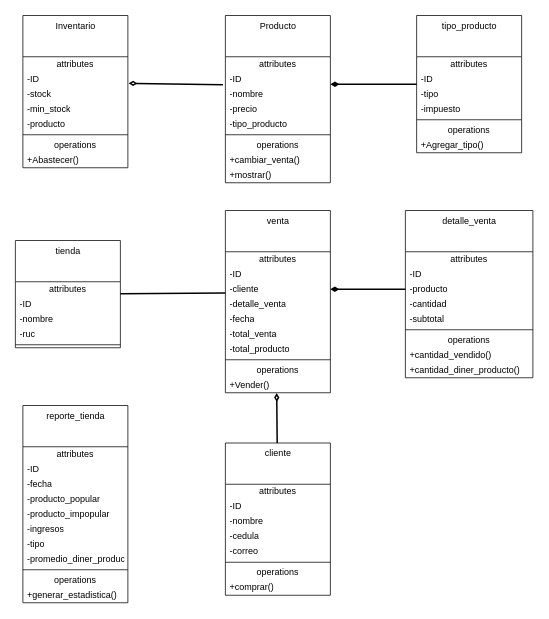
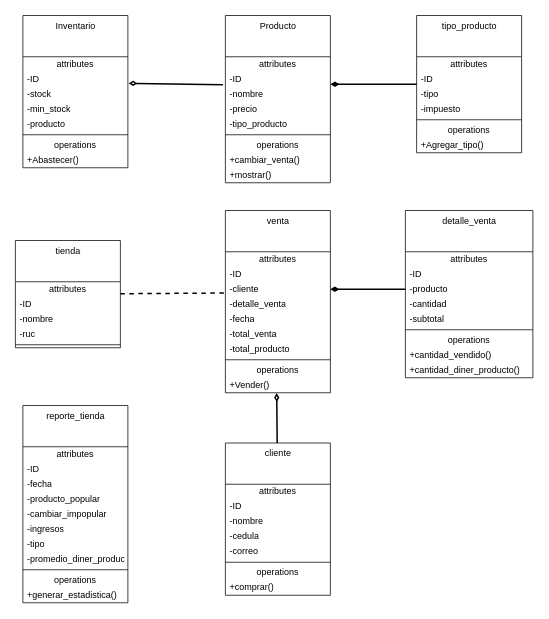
  <mxCell id="0" />
  <mxCell id="1" parent="0" />
  <mxCell id="2" style="edgeStyle=none;html=1;entryX=-0.023;entryY=0.86;entryDx=0;entryDy=0;entryPerimeter=0;endArrow=none;endFill=0;strokeWidth=2;startArrow=diamondThin;startFill=0;exitX=1.007;exitY=-0.23;exitDx=0;exitDy=0;exitPerimeter=0;" parent="1" source="6" target="14" edge="1"><mxGeometry relative="1" as="geometry" /></mxCell>
  <mxCell id="3" value="Inventario" style="swimlane;fontStyle=0;align=center;verticalAlign=top;childLayout=stackLayout;horizontal=1;startSize=55;horizontalStack=0;resizeParent=1;resizeParentMax=0;resizeLast=0;collapsible=0;marginBottom=0;html=1;" parent="1" vertex="1"><mxGeometry x="30" y="20" width="140" height="203" as="geometry" /></mxCell>
  <mxCell id="4" value="attributes" style="text;html=1;strokeColor=none;fillColor=none;align=center;verticalAlign=middle;spacingLeft=4;spacingRight=4;overflow=hidden;rotatable=0;points=[[0,0.5],[1,0.5]];portConstraint=eastwest;" parent="3" vertex="1"><mxGeometry y="55" width="140" height="20" as="geometry" /></mxCell>
  <mxCell id="5" value="-ID" style="text;html=1;strokeColor=none;fillColor=none;align=left;verticalAlign=middle;spacingLeft=4;spacingRight=4;overflow=hidden;rotatable=0;points=[[0,0.5],[1,0.5]];portConstraint=eastwest;" parent="3" vertex="1"><mxGeometry y="75" width="140" height="20" as="geometry" /></mxCell>
  <mxCell id="6" value="-stock" style="text;html=1;strokeColor=none;fillColor=none;align=left;verticalAlign=middle;spacingLeft=4;spacingRight=4;overflow=hidden;rotatable=0;points=[[0,0.5],[1,0.5]];portConstraint=eastwest;" parent="3" vertex="1"><mxGeometry y="95" width="140" height="20" as="geometry" /></mxCell>
  <mxCell id="7" value="-min_stock" style="text;html=1;strokeColor=none;fillColor=none;align=left;verticalAlign=middle;spacingLeft=4;spacingRight=4;overflow=hidden;rotatable=0;points=[[0,0.5],[1,0.5]];portConstraint=eastwest;" parent="3" vertex="1"><mxGeometry y="115" width="140" height="20" as="geometry" /></mxCell>
  <mxCell id="8" value="-producto" style="text;html=1;strokeColor=none;fillColor=none;align=left;verticalAlign=middle;spacingLeft=4;spacingRight=4;overflow=hidden;rotatable=0;points=[[0,0.5],[1,0.5]];portConstraint=eastwest;" vertex="1" parent="3"><mxGeometry y="135" width="140" height="20" as="geometry" /></mxCell>
  <mxCell id="9" value="" style="line;strokeWidth=1;fillColor=none;align=left;verticalAlign=middle;spacingTop=-1;spacingLeft=3;spacingRight=3;rotatable=0;labelPosition=right;points=[];portConstraint=eastwest;" parent="3" vertex="1"><mxGeometry y="155" width="140" height="8" as="geometry" /></mxCell>
  <mxCell id="10" value="operations" style="text;html=1;strokeColor=none;fillColor=none;align=center;verticalAlign=middle;spacingLeft=4;spacingRight=4;overflow=hidden;rotatable=0;points=[[0,0.5],[1,0.5]];portConstraint=eastwest;" parent="3" vertex="1"><mxGeometry y="163" width="140" height="20" as="geometry" /></mxCell>
  <mxCell id="11" value="+Abastecer()" style="text;html=1;strokeColor=none;fillColor=none;align=left;verticalAlign=middle;spacingLeft=4;spacingRight=4;overflow=hidden;rotatable=0;points=[[0,0.5],[1,0.5]];portConstraint=eastwest;" parent="3" vertex="1"><mxGeometry y="183" width="140" height="20" as="geometry" /></mxCell>
  <mxCell id="12" value="Producto" style="swimlane;fontStyle=0;align=center;verticalAlign=top;childLayout=stackLayout;horizontal=1;startSize=55;horizontalStack=0;resizeParent=1;resizeParentMax=0;resizeLast=0;collapsible=0;marginBottom=0;html=1;" parent="1" vertex="1"><mxGeometry x="300" y="20" width="140" height="223" as="geometry" /></mxCell>
  <mxCell id="13" value="attributes" style="text;html=1;strokeColor=none;fillColor=none;align=center;verticalAlign=middle;spacingLeft=4;spacingRight=4;overflow=hidden;rotatable=0;points=[[0,0.5],[1,0.5]];portConstraint=eastwest;" parent="12" vertex="1"><mxGeometry y="55" width="140" height="20" as="geometry" /></mxCell>
  <mxCell id="14" value="-ID" style="text;html=1;strokeColor=none;fillColor=none;align=left;verticalAlign=middle;spacingLeft=4;spacingRight=4;overflow=hidden;rotatable=0;points=[[0,0.5],[1,0.5]];portConstraint=eastwest;" parent="12" vertex="1"><mxGeometry y="75" width="140" height="20" as="geometry" /></mxCell>
  <mxCell id="15" value="-nombre" style="text;html=1;strokeColor=none;fillColor=none;align=left;verticalAlign=middle;spacingLeft=4;spacingRight=4;overflow=hidden;rotatable=0;points=[[0,0.5],[1,0.5]];portConstraint=eastwest;" parent="12" vertex="1"><mxGeometry y="95" width="140" height="20" as="geometry" /></mxCell>
  <mxCell id="16" value="-precio" style="text;html=1;strokeColor=none;fillColor=none;align=left;verticalAlign=middle;spacingLeft=4;spacingRight=4;overflow=hidden;rotatable=0;points=[[0,0.5],[1,0.5]];portConstraint=eastwest;" parent="12" vertex="1"><mxGeometry y="115" width="140" height="20" as="geometry" /></mxCell>
  <mxCell id="17" value="-tipo_producto" style="text;html=1;strokeColor=none;fillColor=none;align=left;verticalAlign=middle;spacingLeft=4;spacingRight=4;overflow=hidden;rotatable=0;points=[[0,0.5],[1,0.5]];portConstraint=eastwest;" vertex="1" parent="12"><mxGeometry y="135" width="140" height="20" as="geometry" /></mxCell>
  <mxCell id="18" value="" style="line;strokeWidth=1;fillColor=none;align=left;verticalAlign=middle;spacingTop=-1;spacingLeft=3;spacingRight=3;rotatable=0;labelPosition=right;points=[];portConstraint=eastwest;" parent="12" vertex="1"><mxGeometry y="155" width="140" height="8" as="geometry" /></mxCell>
  <mxCell id="19" value="operations" style="text;html=1;strokeColor=none;fillColor=none;align=center;verticalAlign=middle;spacingLeft=4;spacingRight=4;overflow=hidden;rotatable=0;points=[[0,0.5],[1,0.5]];portConstraint=eastwest;" parent="12" vertex="1"><mxGeometry y="163" width="140" height="20" as="geometry" /></mxCell>
  <mxCell id="20" value="+cambiar_venta()" style="text;html=1;strokeColor=none;fillColor=none;align=left;verticalAlign=middle;spacingLeft=4;spacingRight=4;overflow=hidden;rotatable=0;points=[[0,0.5],[1,0.5]];portConstraint=eastwest;" parent="12" vertex="1"><mxGeometry y="183" width="140" height="20" as="geometry" /></mxCell>
  <mxCell id="21" value="+mostrar()" style="text;html=1;strokeColor=none;fillColor=none;align=left;verticalAlign=middle;spacingLeft=4;spacingRight=4;overflow=hidden;rotatable=0;points=[[0,0.5],[1,0.5]];portConstraint=eastwest;" vertex="1" parent="12"><mxGeometry y="203" width="140" height="20" as="geometry" /></mxCell>
- <mxCell id="22" style="edgeStyle=none;html=1;entryX=0;entryY=-0.25;entryDx=0;entryDy=0;entryPerimeter=0;strokeWidth=2;endArrow=none;endFill=0;startArrow=none;startFill=0;" parent="1" source="23" target="33" edge="1"><mxGeometry relative="1" as="geometry" /></mxCell>
+ <mxCell id="22" style="edgeStyle=none;html=1;entryX=0;entryY=-0.25;entryDx=0;entryDy=0;entryPerimeter=0;strokeWidth=2;endArrow=none;endFill=0;startArrow=none;startFill=0;dashed=1;" parent="1" source="23" target="33" edge="1"><mxGeometry relative="1" as="geometry" /></mxCell>
  <mxCell id="23" value="tienda" style="swimlane;fontStyle=0;align=center;verticalAlign=top;childLayout=stackLayout;horizontal=1;startSize=55;horizontalStack=0;resizeParent=1;resizeParentMax=0;resizeLast=0;collapsible=0;marginBottom=0;html=1;" parent="1" vertex="1"><mxGeometry x="20" y="320" width="140" height="143" as="geometry" /></mxCell>
  <mxCell id="24" value="attributes" style="text;html=1;strokeColor=none;fillColor=none;align=center;verticalAlign=middle;spacingLeft=4;spacingRight=4;overflow=hidden;rotatable=0;points=[[0,0.5],[1,0.5]];portConstraint=eastwest;" parent="23" vertex="1"><mxGeometry y="55" width="140" height="20" as="geometry" /></mxCell>
  <mxCell id="25" value="-ID" style="text;html=1;strokeColor=none;fillColor=none;align=left;verticalAlign=middle;spacingLeft=4;spacingRight=4;overflow=hidden;rotatable=0;points=[[0,0.5],[1,0.5]];portConstraint=eastwest;" parent="23" vertex="1"><mxGeometry y="75" width="140" height="20" as="geometry" /></mxCell>
  <mxCell id="26" value="-nombre" style="text;html=1;strokeColor=none;fillColor=none;align=left;verticalAlign=middle;spacingLeft=4;spacingRight=4;overflow=hidden;rotatable=0;points=[[0,0.5],[1,0.5]];portConstraint=eastwest;" parent="23" vertex="1"><mxGeometry y="95" width="140" height="20" as="geometry" /></mxCell>
  <mxCell id="27" value="-ruc" style="text;html=1;strokeColor=none;fillColor=none;align=left;verticalAlign=middle;spacingLeft=4;spacingRight=4;overflow=hidden;rotatable=0;points=[[0,0.5],[1,0.5]];portConstraint=eastwest;" parent="23" vertex="1"><mxGeometry y="115" width="140" height="20" as="geometry" /></mxCell>
  <mxCell id="28" value="" style="line;strokeWidth=1;fillColor=none;align=left;verticalAlign=middle;spacingTop=-1;spacingLeft=3;spacingRight=3;rotatable=0;labelPosition=right;points=[];portConstraint=eastwest;" parent="23" vertex="1"><mxGeometry y="135" width="140" height="8" as="geometry" /></mxCell>
  <mxCell id="29" value="venta" style="swimlane;fontStyle=0;align=center;verticalAlign=top;childLayout=stackLayout;horizontal=1;startSize=55;horizontalStack=0;resizeParent=1;resizeParentMax=0;resizeLast=0;collapsible=0;marginBottom=0;html=1;" parent="1" vertex="1"><mxGeometry x="300" y="280" width="140" height="243" as="geometry" /></mxCell>
  <mxCell id="30" value="attributes" style="text;html=1;strokeColor=none;fillColor=none;align=center;verticalAlign=middle;spacingLeft=4;spacingRight=4;overflow=hidden;rotatable=0;points=[[0,0.5],[1,0.5]];portConstraint=eastwest;" parent="29" vertex="1"><mxGeometry y="55" width="140" height="20" as="geometry" /></mxCell>
  <mxCell id="31" value="-ID" style="text;html=1;strokeColor=none;fillColor=none;align=left;verticalAlign=middle;spacingLeft=4;spacingRight=4;overflow=hidden;rotatable=0;points=[[0,0.5],[1,0.5]];portConstraint=eastwest;" parent="29" vertex="1"><mxGeometry y="75" width="140" height="20" as="geometry" /></mxCell>
  <mxCell id="32" value="-cliente" style="text;html=1;strokeColor=none;fillColor=none;align=left;verticalAlign=middle;spacingLeft=4;spacingRight=4;overflow=hidden;rotatable=0;points=[[0,0.5],[1,0.5]];portConstraint=eastwest;" parent="29" vertex="1"><mxGeometry y="95" width="140" height="20" as="geometry" /></mxCell>
  <mxCell id="33" value="-detalle_venta" style="text;html=1;strokeColor=none;fillColor=none;align=left;verticalAlign=middle;spacingLeft=4;spacingRight=4;overflow=hidden;rotatable=0;points=[[0,0.5],[1,0.5]];portConstraint=eastwest;" parent="29" vertex="1"><mxGeometry y="115" width="140" height="20" as="geometry" /></mxCell>
  <mxCell id="34" value="-fecha" style="text;html=1;strokeColor=none;fillColor=none;align=left;verticalAlign=middle;spacingLeft=4;spacingRight=4;overflow=hidden;rotatable=0;points=[[0,0.5],[1,0.5]];portConstraint=eastwest;" parent="29" vertex="1"><mxGeometry y="135" width="140" height="20" as="geometry" /></mxCell>
  <mxCell id="35" value="-total_venta" style="text;html=1;strokeColor=none;fillColor=none;align=left;verticalAlign=middle;spacingLeft=4;spacingRight=4;overflow=hidden;rotatable=0;points=[[0,0.5],[1,0.5]];portConstraint=eastwest;" parent="29" vertex="1"><mxGeometry y="155" width="140" height="20" as="geometry" /></mxCell>
  <mxCell id="36" value="-total_producto" style="text;html=1;strokeColor=none;fillColor=none;align=left;verticalAlign=middle;spacingLeft=4;spacingRight=4;overflow=hidden;rotatable=0;points=[[0,0.5],[1,0.5]];portConstraint=eastwest;" parent="29" vertex="1"><mxGeometry y="175" width="140" height="20" as="geometry" /></mxCell>
  <mxCell id="37" value="" style="line;strokeWidth=1;fillColor=none;align=left;verticalAlign=middle;spacingTop=-1;spacingLeft=3;spacingRight=3;rotatable=0;labelPosition=right;points=[];portConstraint=eastwest;" parent="29" vertex="1"><mxGeometry y="195" width="140" height="8" as="geometry" /></mxCell>
  <mxCell id="38" value="operations" style="text;html=1;strokeColor=none;fillColor=none;align=center;verticalAlign=middle;spacingLeft=4;spacingRight=4;overflow=hidden;rotatable=0;points=[[0,0.5],[1,0.5]];portConstraint=eastwest;" parent="29" vertex="1"><mxGeometry y="203" width="140" height="20" as="geometry" /></mxCell>
  <mxCell id="39" value="+Vender()" style="text;html=1;strokeColor=none;fillColor=none;align=left;verticalAlign=middle;spacingLeft=4;spacingRight=4;overflow=hidden;rotatable=0;points=[[0,0.5],[1,0.5]];portConstraint=eastwest;" parent="29" vertex="1"><mxGeometry y="223" width="140" height="20" as="geometry" /></mxCell>
  <mxCell id="40" style="edgeStyle=none;html=1;entryX=0.489;entryY=1.019;entryDx=0;entryDy=0;entryPerimeter=0;strokeWidth=2;endArrow=diamondThin;endFill=0;" parent="1" source="41" target="39" edge="1"><mxGeometry relative="1" as="geometry" /></mxCell>
  <mxCell id="41" value="cliente" style="swimlane;fontStyle=0;align=center;verticalAlign=top;childLayout=stackLayout;horizontal=1;startSize=55;horizontalStack=0;resizeParent=1;resizeParentMax=0;resizeLast=0;collapsible=0;marginBottom=0;html=1;" parent="1" vertex="1"><mxGeometry x="300" y="590" width="140" height="203" as="geometry" /></mxCell>
  <mxCell id="42" value="attributes" style="text;html=1;strokeColor=none;fillColor=none;align=center;verticalAlign=middle;spacingLeft=4;spacingRight=4;overflow=hidden;rotatable=0;points=[[0,0.5],[1,0.5]];portConstraint=eastwest;" parent="41" vertex="1"><mxGeometry y="55" width="140" height="20" as="geometry" /></mxCell>
  <mxCell id="43" value="-ID" style="text;html=1;strokeColor=none;fillColor=none;align=left;verticalAlign=middle;spacingLeft=4;spacingRight=4;overflow=hidden;rotatable=0;points=[[0,0.5],[1,0.5]];portConstraint=eastwest;" parent="41" vertex="1"><mxGeometry y="75" width="140" height="20" as="geometry" /></mxCell>
  <mxCell id="44" value="-nombre" style="text;html=1;strokeColor=none;fillColor=none;align=left;verticalAlign=middle;spacingLeft=4;spacingRight=4;overflow=hidden;rotatable=0;points=[[0,0.5],[1,0.5]];portConstraint=eastwest;" parent="41" vertex="1"><mxGeometry y="95" width="140" height="20" as="geometry" /></mxCell>
  <mxCell id="45" value="-cedula" style="text;html=1;strokeColor=none;fillColor=none;align=left;verticalAlign=middle;spacingLeft=4;spacingRight=4;overflow=hidden;rotatable=0;points=[[0,0.5],[1,0.5]];portConstraint=eastwest;" parent="41" vertex="1"><mxGeometry y="115" width="140" height="20" as="geometry" /></mxCell>
  <mxCell id="46" value="-correo" style="text;html=1;strokeColor=none;fillColor=none;align=left;verticalAlign=middle;spacingLeft=4;spacingRight=4;overflow=hidden;rotatable=0;points=[[0,0.5],[1,0.5]];portConstraint=eastwest;" parent="41" vertex="1"><mxGeometry y="135" width="140" height="20" as="geometry" /></mxCell>
  <mxCell id="47" value="" style="line;strokeWidth=1;fillColor=none;align=left;verticalAlign=middle;spacingTop=-1;spacingLeft=3;spacingRight=3;rotatable=0;labelPosition=right;points=[];portConstraint=eastwest;" parent="41" vertex="1"><mxGeometry y="155" width="140" height="8" as="geometry" /></mxCell>
  <mxCell id="48" value="operations" style="text;html=1;strokeColor=none;fillColor=none;align=center;verticalAlign=middle;spacingLeft=4;spacingRight=4;overflow=hidden;rotatable=0;points=[[0,0.5],[1,0.5]];portConstraint=eastwest;" parent="41" vertex="1"><mxGeometry y="163" width="140" height="20" as="geometry" /></mxCell>
  <mxCell id="49" value="+comprar()" style="text;html=1;strokeColor=none;fillColor=none;align=left;verticalAlign=middle;spacingLeft=4;spacingRight=4;overflow=hidden;rotatable=0;points=[[0,0.5],[1,0.5]];portConstraint=eastwest;" parent="41" vertex="1"><mxGeometry y="183" width="140" height="20" as="geometry" /></mxCell>
  <mxCell id="50" value="reporte_tienda" style="swimlane;fontStyle=0;align=center;verticalAlign=top;childLayout=stackLayout;horizontal=1;startSize=55;horizontalStack=0;resizeParent=1;resizeParentMax=0;resizeLast=0;collapsible=0;marginBottom=0;html=1;" parent="1" vertex="1"><mxGeometry x="30" y="540" width="140" height="263" as="geometry" /></mxCell>
  <mxCell id="51" value="attributes" style="text;html=1;strokeColor=none;fillColor=none;align=center;verticalAlign=middle;spacingLeft=4;spacingRight=4;overflow=hidden;rotatable=0;points=[[0,0.5],[1,0.5]];portConstraint=eastwest;" parent="50" vertex="1"><mxGeometry y="55" width="140" height="20" as="geometry" /></mxCell>
  <mxCell id="52" value="-ID" style="text;html=1;strokeColor=none;fillColor=none;align=left;verticalAlign=middle;spacingLeft=4;spacingRight=4;overflow=hidden;rotatable=0;points=[[0,0.5],[1,0.5]];portConstraint=eastwest;" parent="50" vertex="1"><mxGeometry y="75" width="140" height="20" as="geometry" /></mxCell>
  <mxCell id="53" value="-fecha" style="text;html=1;strokeColor=none;fillColor=none;align=left;verticalAlign=middle;spacingLeft=4;spacingRight=4;overflow=hidden;rotatable=0;points=[[0,0.5],[1,0.5]];portConstraint=eastwest;" parent="50" vertex="1"><mxGeometry y="95" width="140" height="20" as="geometry" /></mxCell>
  <mxCell id="54" value="-producto_popular" style="text;html=1;strokeColor=none;fillColor=none;align=left;verticalAlign=middle;spacingLeft=4;spacingRight=4;overflow=hidden;rotatable=0;points=[[0,0.5],[1,0.5]];portConstraint=eastwest;" parent="50" vertex="1"><mxGeometry y="115" width="140" height="20" as="geometry" /></mxCell>
- <mxCell id="55" value="-producto_impopular" style="text;html=1;strokeColor=none;fillColor=none;align=left;verticalAlign=middle;spacingLeft=4;spacingRight=4;overflow=hidden;rotatable=0;points=[[0,0.5],[1,0.5]];portConstraint=eastwest;" parent="50" vertex="1"><mxGeometry y="135" width="140" height="20" as="geometry" /></mxCell>
+ <mxCell id="55" value="-cambiar_impopular" style="text;html=1;strokeColor=none;fillColor=none;align=left;verticalAlign=middle;spacingLeft=4;spacingRight=4;overflow=hidden;rotatable=0;points=[[0,0.5],[1,0.5]];portConstraint=eastwest;" parent="50" vertex="1"><mxGeometry y="135" width="140" height="20" as="geometry" /></mxCell>
  <mxCell id="56" value="-ingresos" style="text;html=1;strokeColor=none;fillColor=none;align=left;verticalAlign=middle;spacingLeft=4;spacingRight=4;overflow=hidden;rotatable=0;points=[[0,0.5],[1,0.5]];portConstraint=eastwest;" parent="50" vertex="1"><mxGeometry y="155" width="140" height="20" as="geometry" /></mxCell>
  <mxCell id="57" value="-tipo" style="text;html=1;strokeColor=none;fillColor=none;align=left;verticalAlign=middle;spacingLeft=4;spacingRight=4;overflow=hidden;rotatable=0;points=[[0,0.5],[1,0.5]];portConstraint=eastwest;" parent="50" vertex="1"><mxGeometry y="175" width="140" height="20" as="geometry" /></mxCell>
  <mxCell id="58" value="-promedio_diner_produc" style="text;html=1;strokeColor=none;fillColor=none;align=left;verticalAlign=middle;spacingLeft=4;spacingRight=4;overflow=hidden;rotatable=0;points=[[0,0.5],[1,0.5]];portConstraint=eastwest;" parent="50" vertex="1"><mxGeometry y="195" width="140" height="20" as="geometry" /></mxCell>
  <mxCell id="59" value="" style="line;strokeWidth=1;fillColor=none;align=left;verticalAlign=middle;spacingTop=-1;spacingLeft=3;spacingRight=3;rotatable=0;labelPosition=right;points=[];portConstraint=eastwest;" parent="50" vertex="1"><mxGeometry y="215" width="140" height="8" as="geometry" /></mxCell>
  <mxCell id="60" value="operations" style="text;html=1;strokeColor=none;fillColor=none;align=center;verticalAlign=middle;spacingLeft=4;spacingRight=4;overflow=hidden;rotatable=0;points=[[0,0.5],[1,0.5]];portConstraint=eastwest;" parent="50" vertex="1"><mxGeometry y="223" width="140" height="20" as="geometry" /></mxCell>
  <mxCell id="61" value="+generar_estadistica()" style="text;html=1;strokeColor=none;fillColor=none;align=left;verticalAlign=middle;spacingLeft=4;spacingRight=4;overflow=hidden;rotatable=0;points=[[0,0.5],[1,0.5]];portConstraint=eastwest;" parent="50" vertex="1"><mxGeometry y="243" width="140" height="20" as="geometry" /></mxCell>
  <mxCell id="62" style="edgeStyle=none;html=1;entryX=1.001;entryY=0.833;entryDx=0;entryDy=0;entryPerimeter=0;strokeWidth=2;endArrow=diamondThin;endFill=1;" parent="1" source="63" target="14" edge="1"><mxGeometry relative="1" as="geometry" /></mxCell>
  <mxCell id="63" value="tipo_producto" style="swimlane;fontStyle=0;align=center;verticalAlign=top;childLayout=stackLayout;horizontal=1;startSize=55;horizontalStack=0;resizeParent=1;resizeParentMax=0;resizeLast=0;collapsible=0;marginBottom=0;html=1;" parent="1" vertex="1"><mxGeometry x="555" y="20" width="140" height="183" as="geometry" /></mxCell>
  <mxCell id="64" value="attributes" style="text;html=1;strokeColor=none;fillColor=none;align=center;verticalAlign=middle;spacingLeft=4;spacingRight=4;overflow=hidden;rotatable=0;points=[[0,0.5],[1,0.5]];portConstraint=eastwest;" parent="63" vertex="1"><mxGeometry y="55" width="140" height="20" as="geometry" /></mxCell>
  <mxCell id="65" value="-ID" style="text;html=1;strokeColor=none;fillColor=none;align=left;verticalAlign=middle;spacingLeft=4;spacingRight=4;overflow=hidden;rotatable=0;points=[[0,0.5],[1,0.5]];portConstraint=eastwest;" parent="63" vertex="1"><mxGeometry y="75" width="140" height="20" as="geometry" /></mxCell>
  <mxCell id="66" value="-tipo" style="text;html=1;strokeColor=none;fillColor=none;align=left;verticalAlign=middle;spacingLeft=4;spacingRight=4;overflow=hidden;rotatable=0;points=[[0,0.5],[1,0.5]];portConstraint=eastwest;" parent="63" vertex="1"><mxGeometry y="95" width="140" height="20" as="geometry" /></mxCell>
  <mxCell id="67" value="-impuesto" style="text;html=1;strokeColor=none;fillColor=none;align=left;verticalAlign=middle;spacingLeft=4;spacingRight=4;overflow=hidden;rotatable=0;points=[[0,0.5],[1,0.5]];portConstraint=eastwest;" parent="63" vertex="1"><mxGeometry y="115" width="140" height="20" as="geometry" /></mxCell>
  <mxCell id="68" value="" style="line;strokeWidth=1;fillColor=none;align=left;verticalAlign=middle;spacingTop=-1;spacingLeft=3;spacingRight=3;rotatable=0;labelPosition=right;points=[];portConstraint=eastwest;" parent="63" vertex="1"><mxGeometry y="135" width="140" height="8" as="geometry" /></mxCell>
  <mxCell id="69" value="operations" style="text;html=1;strokeColor=none;fillColor=none;align=center;verticalAlign=middle;spacingLeft=4;spacingRight=4;overflow=hidden;rotatable=0;points=[[0,0.5],[1,0.5]];portConstraint=eastwest;" parent="63" vertex="1"><mxGeometry y="143" width="140" height="20" as="geometry" /></mxCell>
  <mxCell id="70" value="+Agregar_tipo()" style="text;html=1;strokeColor=none;fillColor=none;align=left;verticalAlign=middle;spacingLeft=4;spacingRight=4;overflow=hidden;rotatable=0;points=[[0,0.5],[1,0.5]];portConstraint=eastwest;" parent="63" vertex="1"><mxGeometry y="163" width="140" height="20" as="geometry" /></mxCell>
  <mxCell id="71" value="detalle_venta" style="swimlane;fontStyle=0;align=center;verticalAlign=top;childLayout=stackLayout;horizontal=1;startSize=55;horizontalStack=0;resizeParent=1;resizeParentMax=0;resizeLast=0;collapsible=0;marginBottom=0;html=1;" parent="1" vertex="1"><mxGeometry x="540" y="280" width="170" height="223" as="geometry" /></mxCell>
  <mxCell id="72" value="attributes" style="text;html=1;strokeColor=none;fillColor=none;align=center;verticalAlign=middle;spacingLeft=4;spacingRight=4;overflow=hidden;rotatable=0;points=[[0,0.5],[1,0.5]];portConstraint=eastwest;" parent="71" vertex="1"><mxGeometry y="55" width="170" height="20" as="geometry" /></mxCell>
  <mxCell id="73" value="-ID" style="text;html=1;strokeColor=none;fillColor=none;align=left;verticalAlign=middle;spacingLeft=4;spacingRight=4;overflow=hidden;rotatable=0;points=[[0,0.5],[1,0.5]];portConstraint=eastwest;" parent="71" vertex="1"><mxGeometry y="75" width="170" height="20" as="geometry" /></mxCell>
  <mxCell id="74" value="-producto" style="text;html=1;strokeColor=none;fillColor=none;align=left;verticalAlign=middle;spacingLeft=4;spacingRight=4;overflow=hidden;rotatable=0;points=[[0,0.5],[1,0.5]];portConstraint=eastwest;" parent="71" vertex="1"><mxGeometry y="95" width="170" height="20" as="geometry" /></mxCell>
  <mxCell id="75" value="-cantidad" style="text;html=1;strokeColor=none;fillColor=none;align=left;verticalAlign=middle;spacingLeft=4;spacingRight=4;overflow=hidden;rotatable=0;points=[[0,0.5],[1,0.5]];portConstraint=eastwest;" parent="71" vertex="1"><mxGeometry y="115" width="170" height="20" as="geometry" /></mxCell>
  <mxCell id="76" value="-subtotal" style="text;html=1;strokeColor=none;fillColor=none;align=left;verticalAlign=middle;spacingLeft=4;spacingRight=4;overflow=hidden;rotatable=0;points=[[0,0.5],[1,0.5]];portConstraint=eastwest;" parent="71" vertex="1"><mxGeometry y="135" width="170" height="20" as="geometry" /></mxCell>
  <mxCell id="77" value="" style="line;strokeWidth=1;fillColor=none;align=left;verticalAlign=middle;spacingTop=-1;spacingLeft=3;spacingRight=3;rotatable=0;labelPosition=right;points=[];portConstraint=eastwest;" parent="71" vertex="1"><mxGeometry y="155" width="170" height="8" as="geometry" /></mxCell>
  <mxCell id="78" value="operations" style="text;html=1;strokeColor=none;fillColor=none;align=center;verticalAlign=middle;spacingLeft=4;spacingRight=4;overflow=hidden;rotatable=0;points=[[0,0.5],[1,0.5]];portConstraint=eastwest;" parent="71" vertex="1"><mxGeometry y="163" width="170" height="20" as="geometry" /></mxCell>
  <mxCell id="79" value="+cantidad_vendido()" style="text;html=1;strokeColor=none;fillColor=none;align=left;verticalAlign=middle;spacingLeft=4;spacingRight=4;overflow=hidden;rotatable=0;points=[[0,0.5],[1,0.5]];portConstraint=eastwest;" parent="71" vertex="1"><mxGeometry y="183" width="170" height="20" as="geometry" /></mxCell>
  <mxCell id="80" value="+cantidad_diner_producto()" style="text;html=1;strokeColor=none;fillColor=none;align=left;verticalAlign=middle;spacingLeft=4;spacingRight=4;overflow=hidden;rotatable=0;points=[[0,0.5],[1,0.5]];portConstraint=eastwest;" vertex="1" parent="71"><mxGeometry y="203" width="170" height="20" as="geometry" /></mxCell>
  <mxCell id="81" style="edgeStyle=none;html=1;entryX=1;entryY=0.5;entryDx=0;entryDy=0;strokeWidth=2;endArrow=diamondThin;endFill=1;" parent="1" source="74" target="32" edge="1"><mxGeometry relative="1" as="geometry" /></mxCell>
